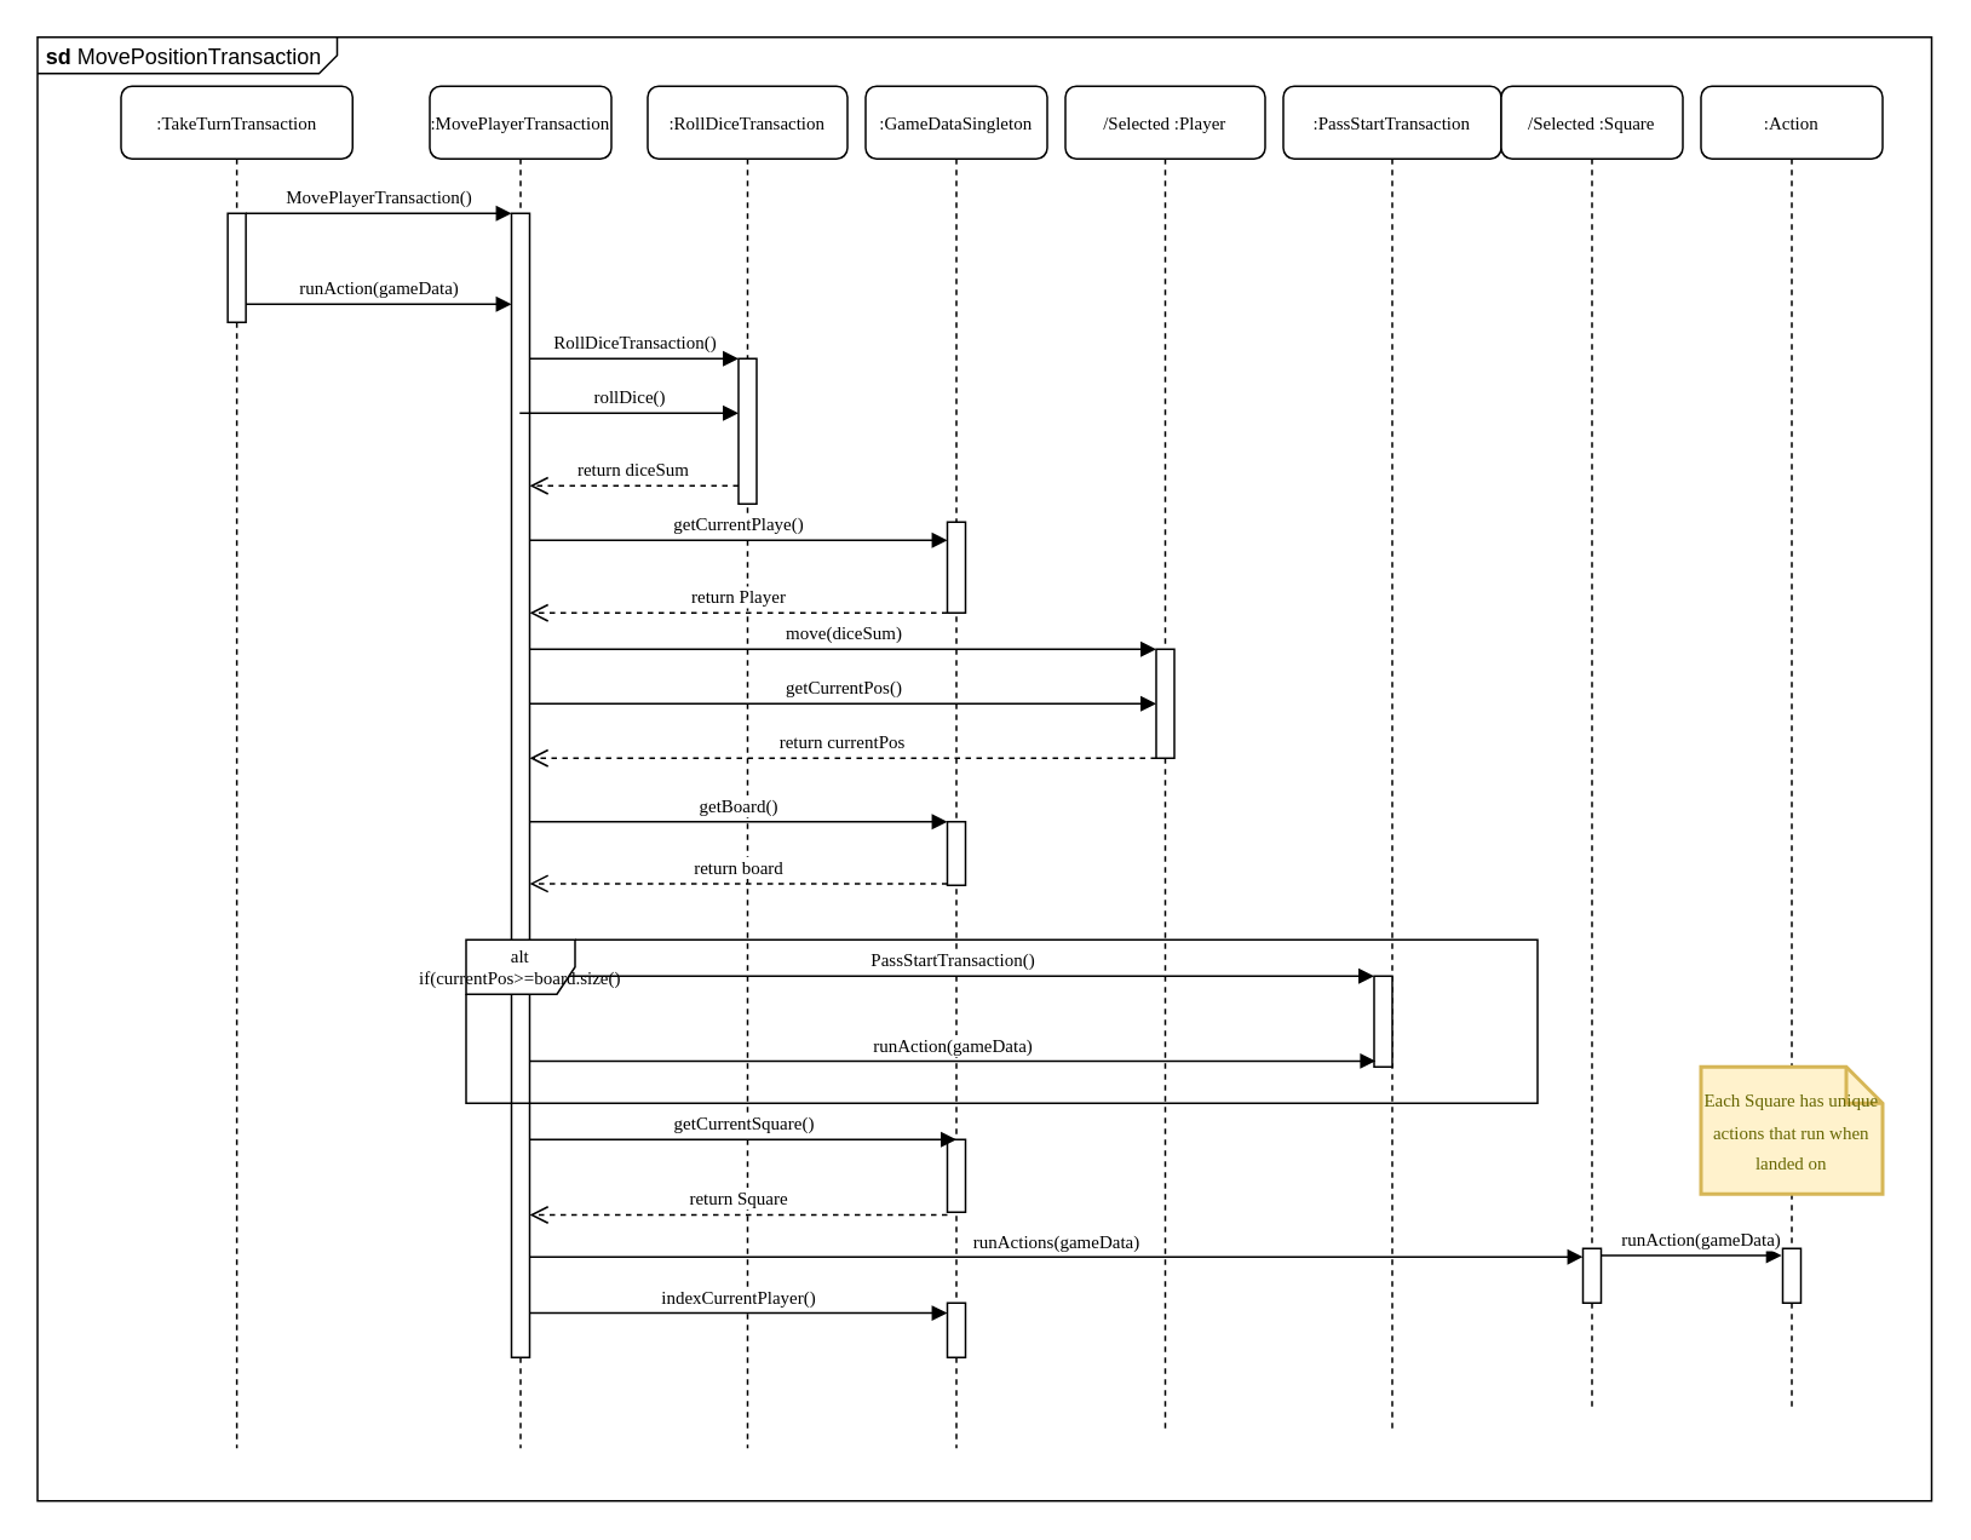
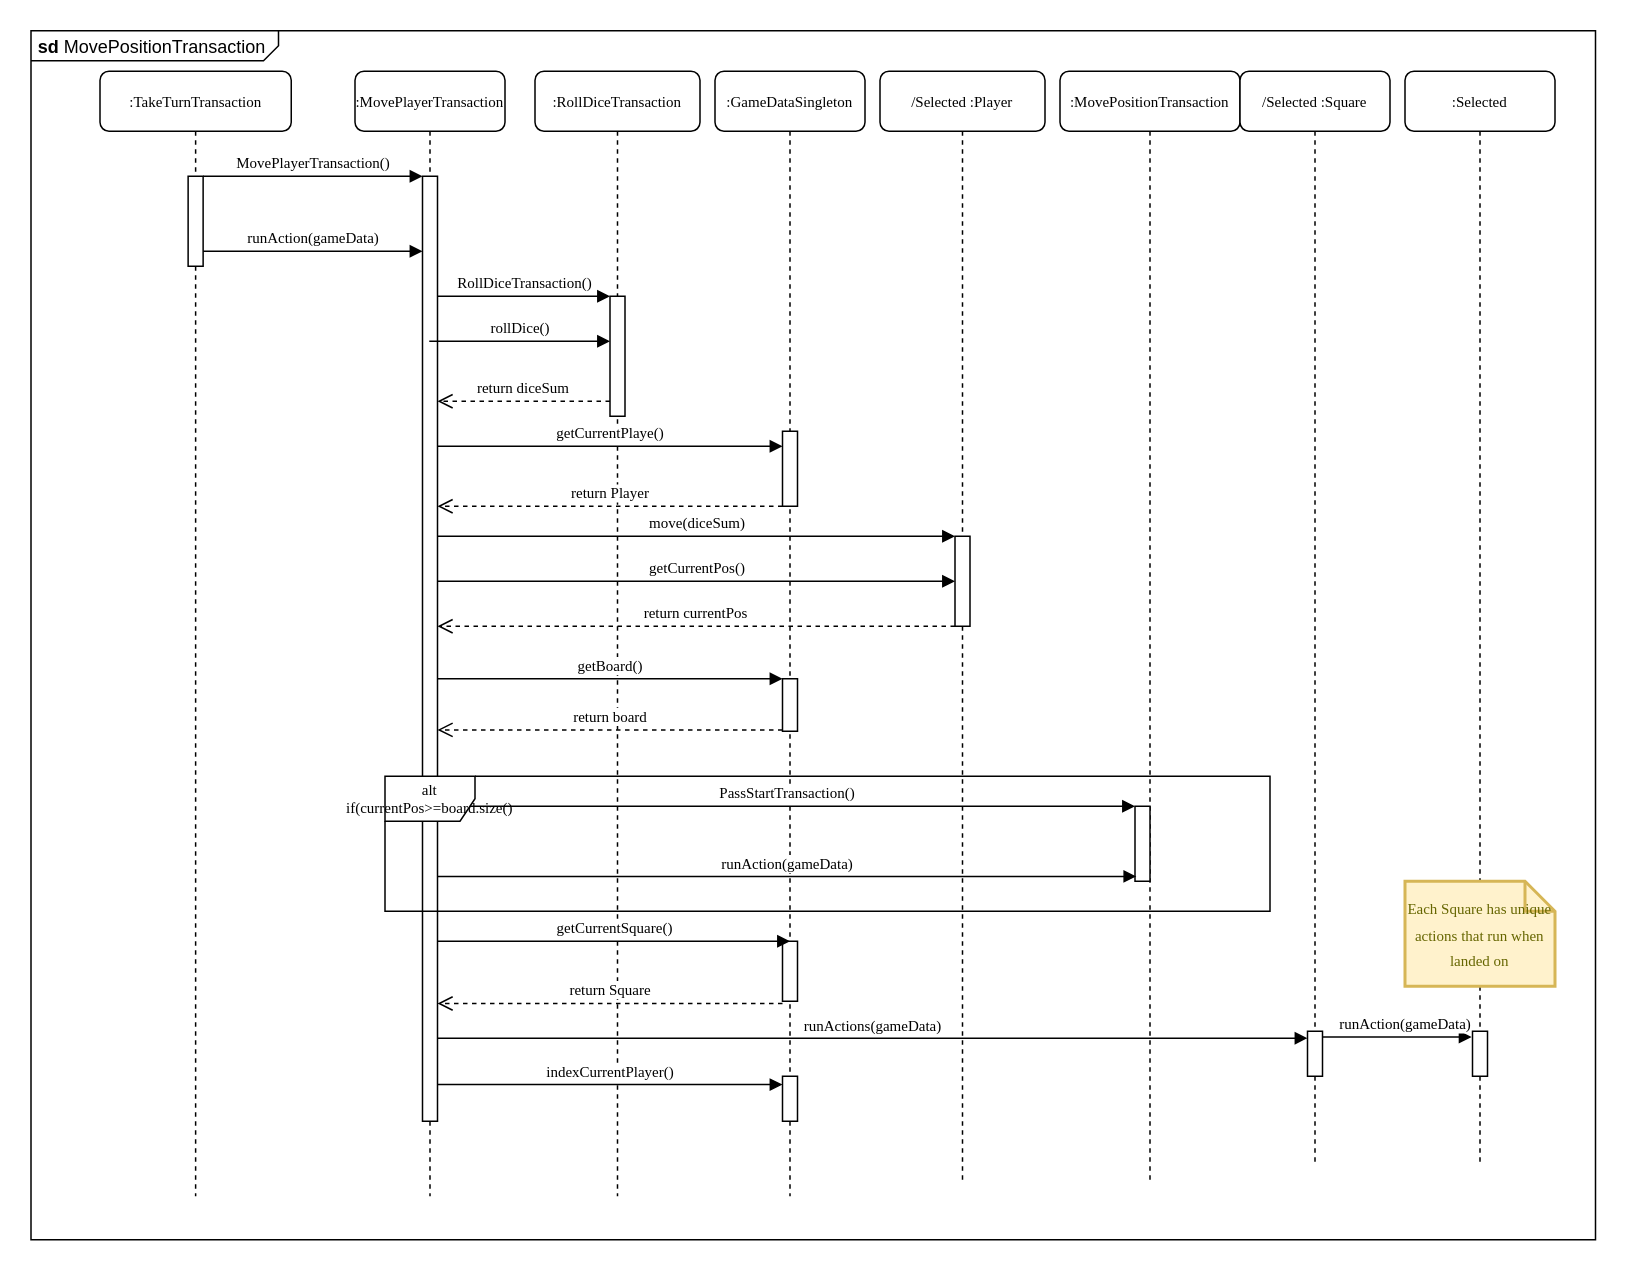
  <mxCell id="0" />
  <mxCell id="1" parent="0" />
  <mxCell id="2" value="&lt;p style=&quot;margin: 0px ; margin-top: 4px ; margin-left: 5px ; text-align: left&quot;&gt;&lt;b&gt;sd&lt;/b&gt;&amp;nbsp;MovePositionTransaction&lt;/p&gt;" style="html=1;shape=mxgraph.sysml.package;overflow=fill;labelX=165.33;align=left;spacingLeft=5;verticalAlign=top;spacingTop=-3;" parent="1" vertex="1"><mxGeometry x="20" y="20" width="1043" height="806" as="geometry" /></mxCell>
  <mxCell id="3" value=":TakeTurnTransaction" style="shape=umlLifeline;perimeter=lifelinePerimeter;whiteSpace=wrap;html=1;container=1;collapsible=0;recursiveResize=0;outlineConnect=0;rounded=1;shadow=0;comic=0;labelBackgroundColor=none;strokeWidth=1;fontFamily=Verdana;fontSize=10;align=center;" parent="1" vertex="1"><mxGeometry x="66" y="47" width="127.5" height="750" as="geometry" /></mxCell>
  <mxCell id="4" value="" style="html=1;points=[];perimeter=orthogonalPerimeter;fontFamily=Verdana;fontSize=10;" parent="3" vertex="1"><mxGeometry x="58.75" y="70" width="10" height="60" as="geometry" /></mxCell>
  <mxCell id="5" value=":GameDataSingleton" style="shape=umlLifeline;perimeter=lifelinePerimeter;whiteSpace=wrap;html=1;container=1;collapsible=0;recursiveResize=0;outlineConnect=0;rounded=1;shadow=0;comic=0;labelBackgroundColor=none;strokeWidth=1;fontFamily=Verdana;fontSize=10;align=center;" parent="1" vertex="1"><mxGeometry x="476" y="47" width="100" height="750" as="geometry" /></mxCell>
  <mxCell id="6" value="" style="html=1;points=[];perimeter=orthogonalPerimeter;fontFamily=Verdana;fontSize=10;" parent="5" vertex="1"><mxGeometry x="45" y="240" width="10" height="50" as="geometry" /></mxCell>
  <mxCell id="7" value="" style="html=1;points=[];perimeter=orthogonalPerimeter;fontFamily=Verdana;fontSize=10;" parent="5" vertex="1"><mxGeometry x="45" y="405" width="10" height="35" as="geometry" /></mxCell>
  <mxCell id="8" value="" style="html=1;points=[];perimeter=orthogonalPerimeter;fontFamily=Verdana;fontSize=10;" parent="5" vertex="1"><mxGeometry x="45" y="670" width="10" height="30" as="geometry" /></mxCell>
  <mxCell id="9" value="" style="html=1;points=[];perimeter=orthogonalPerimeter;fontFamily=Verdana;fontSize=10;" parent="5" vertex="1"><mxGeometry x="45" y="580" width="10" height="40" as="geometry" /></mxCell>
  <mxCell id="10" value=":MovePlayerTransaction" style="shape=umlLifeline;perimeter=lifelinePerimeter;whiteSpace=wrap;html=1;container=1;collapsible=0;recursiveResize=0;outlineConnect=0;rounded=1;shadow=0;comic=0;labelBackgroundColor=none;strokeWidth=1;fontFamily=Verdana;fontSize=10;align=center;" parent="1" vertex="1"><mxGeometry x="236" y="47" width="100" height="750" as="geometry" /></mxCell>
  <mxCell id="11" value="" style="html=1;points=[];perimeter=orthogonalPerimeter;fontFamily=Verdana;fontSize=10;" parent="10" vertex="1"><mxGeometry x="45" y="70" width="10" height="630" as="geometry" /></mxCell>
  <mxCell id="12" value=":RollDiceTransaction" style="shape=umlLifeline;perimeter=lifelinePerimeter;whiteSpace=wrap;html=1;container=1;collapsible=0;recursiveResize=0;outlineConnect=0;rounded=1;shadow=0;comic=0;labelBackgroundColor=none;strokeWidth=1;fontFamily=Verdana;fontSize=10;align=center;" parent="1" vertex="1"><mxGeometry x="356" y="47" width="110" height="750" as="geometry" /></mxCell>
  <mxCell id="13" value="" style="html=1;points=[];perimeter=orthogonalPerimeter;fontFamily=Verdana;fontSize=10;" parent="12" vertex="1"><mxGeometry x="50" y="150" width="10" height="80" as="geometry" /></mxCell>
- <mxCell id="14" value=":PassStartTransaction" style="shape=umlLifeline;perimeter=lifelinePerimeter;whiteSpace=wrap;html=1;container=1;collapsible=0;recursiveResize=0;outlineConnect=0;rounded=1;shadow=0;comic=0;labelBackgroundColor=none;strokeWidth=1;fontFamily=Verdana;fontSize=10;align=center;" parent="1" vertex="1"><mxGeometry x="706" y="47" width="120.0" height="740" as="geometry" /></mxCell>
+ <mxCell id="14" value=":MovePositionTransaction" style="shape=umlLifeline;perimeter=lifelinePerimeter;whiteSpace=wrap;html=1;container=1;collapsible=0;recursiveResize=0;outlineConnect=0;rounded=1;shadow=0;comic=0;labelBackgroundColor=none;strokeWidth=1;fontFamily=Verdana;fontSize=10;align=center;" parent="1" vertex="1"><mxGeometry x="706" y="47" width="120.0" height="740" as="geometry" /></mxCell>
  <mxCell id="15" value="" style="html=1;points=[];perimeter=orthogonalPerimeter;fontFamily=Verdana;fontSize=10;" parent="14" vertex="1"><mxGeometry x="50" y="490" width="10" height="50" as="geometry" /></mxCell>
  <mxCell id="16" value="/Selected :Square" style="shape=umlLifeline;perimeter=lifelinePerimeter;whiteSpace=wrap;html=1;container=1;collapsible=0;recursiveResize=0;outlineConnect=0;rounded=1;shadow=0;comic=0;labelBackgroundColor=none;strokeWidth=1;fontFamily=Verdana;fontSize=10;align=center;" parent="1" vertex="1"><mxGeometry x="826" y="47" width="100" height="730" as="geometry" /></mxCell>
  <mxCell id="17" value="" style="html=1;points=[];perimeter=orthogonalPerimeter;fontFamily=Verdana;fontSize=10;" parent="16" vertex="1"><mxGeometry x="45" y="640" width="10" height="30" as="geometry" /></mxCell>
  <mxCell id="18" value="MovePlayerTransaction()" style="html=1;verticalAlign=bottom;endArrow=block;fontFamily=Verdana;fontSize=10;" parent="1" source="4" target="11" edge="1"><mxGeometry width="80" relative="1" as="geometry"><mxPoint x="166" y="127" as="sourcePoint" /><mxPoint x="246" y="127" as="targetPoint" /><Array as="points"><mxPoint x="166" y="117" /></Array></mxGeometry></mxCell>
  <mxCell id="19" value="runAction(gameData)" style="html=1;verticalAlign=bottom;endArrow=block;fontFamily=Verdana;fontSize=10;" parent="1" source="4" target="11" edge="1"><mxGeometry width="80" relative="1" as="geometry"><mxPoint x="156" y="157" as="sourcePoint" /><mxPoint x="236" y="157" as="targetPoint" /><Array as="points"><mxPoint x="246" y="167" /></Array></mxGeometry></mxCell>
  <mxCell id="20" value="RollDiceTransaction()" style="html=1;verticalAlign=bottom;endArrow=block;fontFamily=Verdana;fontSize=10;" parent="1" source="11" target="13" edge="1"><mxGeometry width="80" relative="1" as="geometry"><mxPoint x="326" y="207" as="sourcePoint" /><mxPoint x="406" y="207" as="targetPoint" /><Array as="points"><mxPoint x="386" y="197" /></Array></mxGeometry></mxCell>
  <mxCell id="21" value="rollDice()" style="html=1;verticalAlign=bottom;endArrow=block;fontFamily=Verdana;fontSize=10;" parent="1" source="10" target="13" edge="1"><mxGeometry width="80" relative="1" as="geometry"><mxPoint x="286" y="237" as="sourcePoint" /><mxPoint x="366" y="237" as="targetPoint" /><Array as="points"><mxPoint x="406" y="227" /></Array></mxGeometry></mxCell>
  <mxCell id="22" value="return diceSum" style="html=1;verticalAlign=bottom;endArrow=open;dashed=1;endSize=8;fontFamily=Verdana;fontSize=10;" parent="1" source="13" target="11" edge="1"><mxGeometry relative="1" as="geometry"><mxPoint x="386" y="267" as="sourcePoint" /><mxPoint x="306" y="267" as="targetPoint" /><Array as="points"><mxPoint x="386" y="267" /></Array></mxGeometry></mxCell>
  <mxCell id="23" value="/Selected :Player" style="shape=umlLifeline;perimeter=lifelinePerimeter;whiteSpace=wrap;html=1;container=1;collapsible=0;recursiveResize=0;outlineConnect=0;rounded=1;shadow=0;comic=0;labelBackgroundColor=none;strokeWidth=1;fontFamily=Verdana;fontSize=10;align=center;" parent="1" vertex="1"><mxGeometry x="586" y="47" width="110" height="740" as="geometry" /></mxCell>
  <mxCell id="24" value="" style="html=1;points=[];perimeter=orthogonalPerimeter;fontFamily=Verdana;fontSize=10;" parent="23" vertex="1"><mxGeometry x="50" y="310" width="10" height="60" as="geometry" /></mxCell>
  <mxCell id="25" value="getCurrentPlaye()" style="html=1;verticalAlign=bottom;endArrow=block;fontFamily=Verdana;fontSize=10;" parent="1" source="11" target="6" edge="1"><mxGeometry width="80" relative="1" as="geometry"><mxPoint x="326" y="307" as="sourcePoint" /><mxPoint x="406" y="307" as="targetPoint" /><Array as="points"><mxPoint x="516" y="297" /></Array></mxGeometry></mxCell>
  <mxCell id="26" value="return Player" style="html=1;verticalAlign=bottom;endArrow=open;dashed=1;endSize=8;fontFamily=Verdana;fontSize=10;" parent="1" source="6" target="11" edge="1"><mxGeometry relative="1" as="geometry"><mxPoint x="426" y="337" as="sourcePoint" /><mxPoint x="346" y="337" as="targetPoint" /><Array as="points"><mxPoint x="376" y="337" /></Array></mxGeometry></mxCell>
  <mxCell id="27" value="move(diceSum)" style="html=1;verticalAlign=bottom;endArrow=block;fontFamily=Verdana;fontSize=10;" parent="1" source="11" target="24" edge="1"><mxGeometry width="80" relative="1" as="geometry"><mxPoint x="326" y="387" as="sourcePoint" /><mxPoint x="406" y="387" as="targetPoint" /><Array as="points"><mxPoint x="486" y="357" /></Array></mxGeometry></mxCell>
  <mxCell id="28" value="PassStartTransaction()" style="html=1;verticalAlign=bottom;endArrow=block;fontFamily=Verdana;fontSize=10;" parent="1" source="11" target="15" edge="1"><mxGeometry width="80" relative="1" as="geometry"><mxPoint x="326" y="437" as="sourcePoint" /><mxPoint x="406" y="437" as="targetPoint" /></mxGeometry></mxCell>
  <mxCell id="29" value="runAction(gameData)" style="html=1;verticalAlign=bottom;endArrow=block;fontFamily=Verdana;fontSize=10;entryX=0.088;entryY=0.935;entryDx=0;entryDy=0;entryPerimeter=0;" parent="1" source="11" target="15" edge="1"><mxGeometry width="80" relative="1" as="geometry"><mxPoint x="291" y="535" as="sourcePoint" /><mxPoint x="756" y="487" as="targetPoint" /></mxGeometry></mxCell>
  <mxCell id="30" value="alt&lt;br&gt;if(currentPos&amp;gt;=board.size()" style="shape=umlFrame;whiteSpace=wrap;html=1;fontFamily=Verdana;fontSize=10;" parent="1" vertex="1"><mxGeometry x="256" y="517" width="590" height="90" as="geometry" /></mxCell>
  <mxCell id="31" value="getCurrentPos()" style="html=1;verticalAlign=bottom;endArrow=block;fontFamily=Verdana;fontSize=10;" parent="1" source="11" target="24" edge="1"><mxGeometry width="80" relative="1" as="geometry"><mxPoint x="326" y="407" as="sourcePoint" /><mxPoint x="406" y="407" as="targetPoint" /><Array as="points"><mxPoint x="476" y="387" /></Array></mxGeometry></mxCell>
  <mxCell id="32" value="return currentPos" style="html=1;verticalAlign=bottom;endArrow=open;dashed=1;endSize=8;fontFamily=Verdana;fontSize=10;" parent="1" source="24" target="11" edge="1"><mxGeometry relative="1" as="geometry"><mxPoint x="276" y="397" as="sourcePoint" /><mxPoint x="196" y="397" as="targetPoint" /><Array as="points"><mxPoint x="486" y="417" /></Array></mxGeometry></mxCell>
  <mxCell id="33" value="getBoard()" style="html=1;verticalAlign=bottom;endArrow=block;fontFamily=Verdana;fontSize=10;entryX=0;entryY=0;entryDx=0;entryDy=0;entryPerimeter=0;" parent="1" source="11" target="7" edge="1"><mxGeometry width="80" relative="1" as="geometry"><mxPoint x="316" y="457" as="sourcePoint" /><mxPoint x="396" y="457" as="targetPoint" /></mxGeometry></mxCell>
  <mxCell id="34" value="return board" style="html=1;verticalAlign=bottom;endArrow=open;dashed=1;endSize=8;fontFamily=Verdana;fontSize=10;exitX=0;exitY=0.975;exitDx=0;exitDy=0;exitPerimeter=0;" parent="1" source="7" target="11" edge="1"><mxGeometry relative="1" as="geometry"><mxPoint x="386" y="477" as="sourcePoint" /><mxPoint x="306" y="477" as="targetPoint" /></mxGeometry></mxCell>
  <mxCell id="35" value="runActions(gameData)" style="html=1;verticalAlign=bottom;endArrow=block;fontFamily=Verdana;fontSize=10;entryX=0;entryY=0.154;entryDx=0;entryDy=0;entryPerimeter=0;" parent="1" source="11" target="17" edge="1"><mxGeometry width="80" relative="1" as="geometry"><mxPoint x="356" y="757" as="sourcePoint" /><mxPoint x="436" y="757" as="targetPoint" /></mxGeometry></mxCell>
  <mxCell id="36" value="getCurrentSquare()" style="html=1;verticalAlign=bottom;endArrow=block;fontFamily=Verdana;fontSize=10;entryX=0.5;entryY=0;entryDx=0;entryDy=0;entryPerimeter=0;" parent="1" source="11" target="9" edge="1"><mxGeometry width="80" relative="1" as="geometry"><mxPoint x="326" y="627" as="sourcePoint" /><mxPoint x="406" y="627" as="targetPoint" /></mxGeometry></mxCell>
  <mxCell id="37" value="return Square" style="html=1;verticalAlign=bottom;endArrow=open;dashed=1;endSize=8;fontFamily=Verdana;fontSize=10;exitX=0;exitY=1.037;exitDx=0;exitDy=0;exitPerimeter=0;" parent="1" source="9" target="11" edge="1"><mxGeometry relative="1" as="geometry"><mxPoint x="416" y="657" as="sourcePoint" /><mxPoint x="336" y="657" as="targetPoint" /></mxGeometry></mxCell>
  <mxCell id="38" value="indexCurrentPlayer()" style="html=1;verticalAlign=bottom;endArrow=block;fontFamily=Verdana;fontSize=10;entryX=0;entryY=0.186;entryDx=0;entryDy=0;entryPerimeter=0;" parent="1" source="11" target="8" edge="1"><mxGeometry width="80" relative="1" as="geometry"><mxPoint x="346" y="767" as="sourcePoint" /><mxPoint x="426" y="767" as="targetPoint" /></mxGeometry></mxCell>
- <mxCell id="39" value=":Action" style="shape=umlLifeline;perimeter=lifelinePerimeter;whiteSpace=wrap;html=1;container=1;collapsible=0;recursiveResize=0;outlineConnect=0;rounded=1;shadow=0;comic=0;labelBackgroundColor=none;strokeWidth=1;fontFamily=Verdana;fontSize=10;align=center;" parent="1" vertex="1"><mxGeometry x="936" y="47" width="100" height="730" as="geometry" /></mxCell>
+ <mxCell id="39" value=":Selected" style="shape=umlLifeline;perimeter=lifelinePerimeter;whiteSpace=wrap;html=1;container=1;collapsible=0;recursiveResize=0;outlineConnect=0;rounded=1;shadow=0;comic=0;labelBackgroundColor=none;strokeWidth=1;fontFamily=Verdana;fontSize=10;align=center;" parent="1" vertex="1"><mxGeometry x="936" y="47" width="100" height="730" as="geometry" /></mxCell>
  <mxCell id="40" value="" style="html=1;points=[];perimeter=orthogonalPerimeter;fontFamily=Verdana;fontSize=10;" parent="39" vertex="1"><mxGeometry x="45" y="640" width="10" height="30" as="geometry" /></mxCell>
  <mxCell id="41" value="runAction(gameData)" style="html=1;verticalAlign=bottom;endArrow=block;fontFamily=Verdana;fontSize=10;entryX=-0.059;entryY=0.127;entryDx=0;entryDy=0;entryPerimeter=0;" parent="1" source="17" target="40" edge="1"><mxGeometry x="0.106" width="80" relative="1" as="geometry"><mxPoint x="916" y="677" as="sourcePoint" /><mxPoint x="966" y="697" as="targetPoint" /><mxPoint as="offset" /></mxGeometry></mxCell>
  <mxCell id="42" value="&lt;font face=&quot;Verdana&quot;&gt;&lt;span style=&quot;font-size: 10px&quot;&gt;Each Square has unique actions that run when landed on&lt;/span&gt;&lt;/font&gt;" style="shape=note;strokeWidth=2;fontSize=14;size=20;whiteSpace=wrap;html=1;fillColor=#fff2cc;strokeColor=#d6b656;fontColor=#666600;" parent="1" vertex="1"><mxGeometry x="936" y="587" width="100" height="70" as="geometry" /></mxCell>
